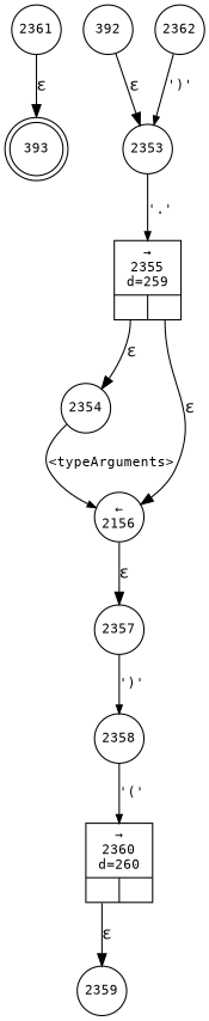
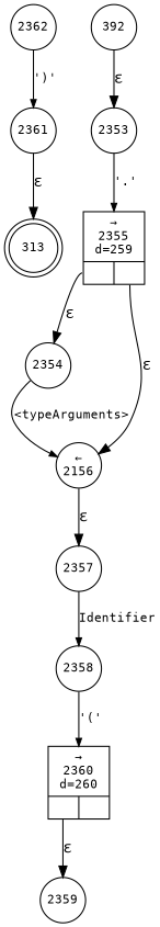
  digraph {
    fontname="DejaVu Sans Mono"
    rankdir=TB
    node [fixedsize=true fontname="DejaVu Sans Mono" fontsize=11 shape=circle peripheries=1]
    edge [fontname="DejaVu Sans Mono"]
-   n1 [label=393 shape=doublecircle width=.6 peripheries=""]
+   n1 [label=313 shape=doublecircle width=.6 peripheries=""]
    n2 [label=392 width=.55]
    n3 [label=2353 width=.55]
    n4 [fixedsize=false label="{&rarr;\n2355\nd=259|{<p0>|<p1>}}" shape=record]
    n5 [label=2354 width=.55]
    n6 [label="&larr;\n2156" width=.55]
    n7 [label=2357 width=.55]
    n8 [label=2358 width=.55]
    n9 [fixedsize=false label="{&rarr;\n2360\nd=260|{<p0>|<p1>}}" shape=record]
    n10 [label=2359 width=.55]
    n11 [label=2362 width=.55]
    n12 [label=2361 width=.55]
    n2 -> n3 [label="&epsilon;"]
    n3 -> n4 [arrowhead=normal arrowsize=.7 fontsize=11 label="'.'"]
    n4 -> n5 [label="&epsilon;" tailport=p0]
    n4 -> n6 [label="&epsilon;" tailport=p1]
    n5 -> n6 [arrowhead=normal arrowsize=.7 fontsize=11 label="<typeArguments>"]
    n6 -> n7 [label="&epsilon;"]
-   n7 -> n8 [arrowhead=normal arrowsize=.7 fontsize=11 label="')'"]
+   n7 -> n8 [arrowhead=normal arrowsize=.7 fontsize=11 label=Identifier]
    n8 -> n9 [arrowhead=normal arrowsize=.7 fontsize=11 label="'('"]
    n9 -> n10 [label="&epsilon;" tailport=p0]
-   n11 -> n3 [arrowhead=normal arrowsize=.7 fontsize=11 label="')'"]
+   n11 -> n12 [arrowhead=normal arrowsize=.7 fontsize=11 label="')'"]
    n12 -> n1 [label="&epsilon;"]
  }
